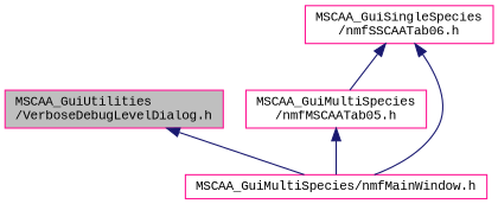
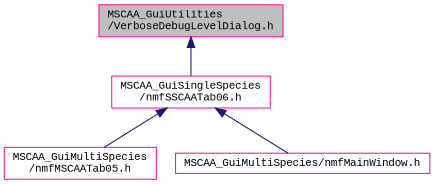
  digraph {
    fontname="Liberation Mono"
    node [color=deeppink fillcolor=white fontname="Liberation Mono" fontsize=10 shape=record style=filled]
    edge [color=midnightblue dir=back fontname="Liberation Mono" fontsize=10 labelfontname=Helvetica labelfontsize=10 style=solid]
    n1 [fillcolor=grey75 fontcolor=black height=0.2 label="MSCAA_GuiUtilities\l/VerboseDebugLevelDialog.h" width=0.4]
    n2 [height=0.2 label="MSCAA_GuiSingleSpecies\l/nmfSSCAATab06.h" width=0.4]
    n3 [height=0.2 label="MSCAA_GuiMultiSpecies\l/nmfMSCAATab05.h" width=0.4]
    n4 [height=0.2 label="MSCAA_GuiMultiSpecies/nmfMainWindow.h" width=0.4]
-   n1 -> n4
+   n1 -> n2
    n2 -> n3
    n2 -> n4
-   n3 -> n4
  }
